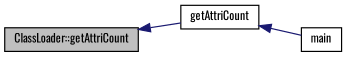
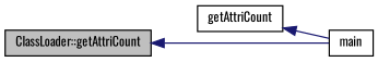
  digraph {
    fontname=Oswald
    rankdir=LR
    node [color=black fillcolor=white fontname=Oswald fontsize=10 shape=record style=filled]
    edge [color=midnightblue dir=back fontname=Oswald fontsize=10 labelfontname=Helvetica labelfontsize=10 style=solid]
    n1 [fillcolor=grey75 fontcolor=black height=0.2 label="ClassLoader::getAttriCount" width=0.4]
    n2 [height=0.2 label=getAttriCount width=0.4]
    n3 [height=0.2 label=main width=0.4]
-   n1 -> n2
+   n1 -> n3
    n2 -> n3
  }
